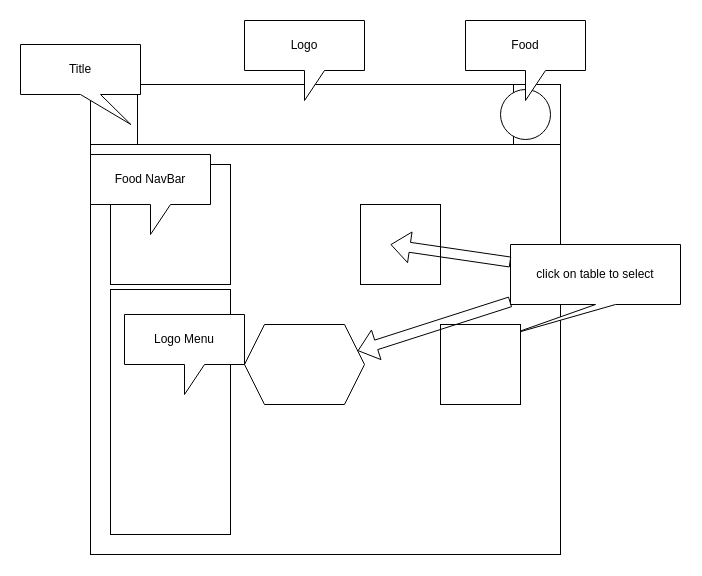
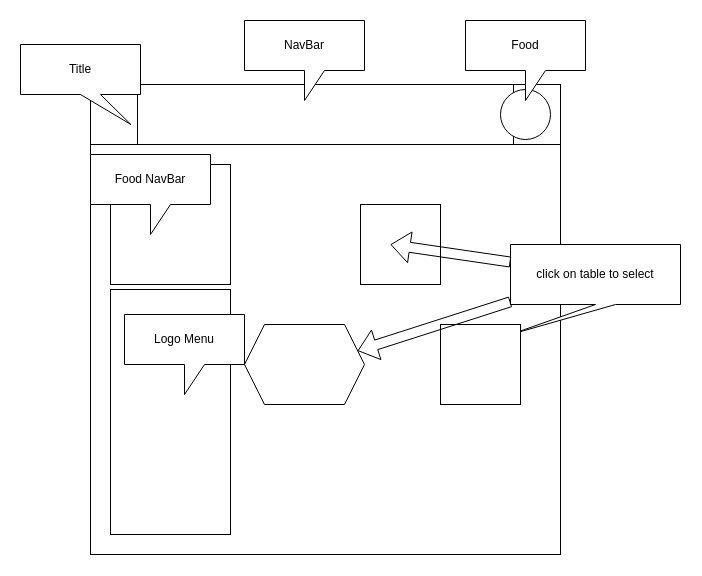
  <mxCell id="0" />
  <mxCell id="1" parent="0" />
  <mxCell id="2" value="" style="whiteSpace=wrap;html=1;aspect=fixed;" vertex="1" parent="1"><mxGeometry x="90" y="84" width="470" height="470" as="geometry" /></mxCell>
  <mxCell id="3" value="" style="shape=process;whiteSpace=wrap;html=1;backgroundOutline=1;" vertex="1" parent="1"><mxGeometry x="90" y="84" width="470" height="60" as="geometry" /></mxCell>
  <mxCell id="4" value="" style="ellipse;whiteSpace=wrap;html=1;" vertex="1" parent="1"><mxGeometry x="500" y="89" width="50" height="50" as="geometry" /></mxCell>
  <mxCell id="5" value="Food" style="shape=callout;whiteSpace=wrap;html=1;perimeter=calloutPerimeter;" vertex="1" parent="1"><mxGeometry x="465" y="20" width="120" height="80" as="geometry" /></mxCell>
- <mxCell id="6" value="Logo" style="shape=callout;whiteSpace=wrap;html=1;perimeter=calloutPerimeter;" vertex="1" parent="1"><mxGeometry x="244" y="20" width="120" height="80" as="geometry" /></mxCell>
+ <mxCell id="6" value="NavBar" style="shape=callout;whiteSpace=wrap;html=1;perimeter=calloutPerimeter;" vertex="1" parent="1"><mxGeometry x="244" y="20" width="120" height="80" as="geometry" /></mxCell>
  <mxCell id="7" value="click on table to select" style="shape=callout;whiteSpace=wrap;html=1;perimeter=calloutPerimeter;position2=0;" vertex="1" parent="1"><mxGeometry x="510" y="244" width="170" height="90" as="geometry" /></mxCell>
  <mxCell id="8" value="" style="whiteSpace=wrap;html=1;aspect=fixed;" vertex="1" parent="1"><mxGeometry x="440" y="324" width="80" height="80" as="geometry" /></mxCell>
  <mxCell id="9" value="" style="whiteSpace=wrap;html=1;aspect=fixed;" vertex="1" parent="1"><mxGeometry x="360" y="204" width="80" height="80" as="geometry" /></mxCell>
  <mxCell id="10" value="" style="shape=hexagon;perimeter=hexagonPerimeter2;whiteSpace=wrap;html=1;fixedSize=1;" vertex="1" parent="1"><mxGeometry x="244" y="324" width="120" height="80" as="geometry" /></mxCell>
  <mxCell id="11" value="Title" style="shape=callout;whiteSpace=wrap;html=1;perimeter=calloutPerimeter;position2=0.92;" vertex="1" parent="1"><mxGeometry x="20" y="44" width="120" height="80" as="geometry" /></mxCell>
  <mxCell id="12" value="" style="whiteSpace=wrap;html=1;aspect=fixed;" vertex="1" parent="1"><mxGeometry x="110" y="164" width="120" height="120" as="geometry" /></mxCell>
  <mxCell id="13" value="" style="rounded=0;whiteSpace=wrap;html=1;" vertex="1" parent="1"><mxGeometry x="110" y="289" width="120" height="245" as="geometry" /></mxCell>
  <mxCell id="14" value="Food NavBar" style="shape=callout;whiteSpace=wrap;html=1;perimeter=calloutPerimeter;" vertex="1" parent="1"><mxGeometry x="90" y="154" width="120" height="80" as="geometry" /></mxCell>
  <mxCell id="15" value="Logo Menu" style="shape=callout;whiteSpace=wrap;html=1;perimeter=calloutPerimeter;" vertex="1" parent="1"><mxGeometry x="124" y="314" width="120" height="80" as="geometry" /></mxCell>
  <mxCell id="16" value="" style="shape=flexArrow;endArrow=classic;html=1;rounded=0;" edge="1" parent="1" source="7"><mxGeometry width="50" height="50" relative="1" as="geometry"><mxPoint x="340" y="294" as="sourcePoint" /><mxPoint x="390" y="244" as="targetPoint" /></mxGeometry></mxCell>
  <mxCell id="17" value="" style="shape=flexArrow;endArrow=classic;html=1;rounded=0;" edge="1" parent="1" source="7" target="10"><mxGeometry width="50" height="50" relative="1" as="geometry"><mxPoint x="390" y="334" as="sourcePoint" /><mxPoint x="440" y="284" as="targetPoint" /></mxGeometry></mxCell>
